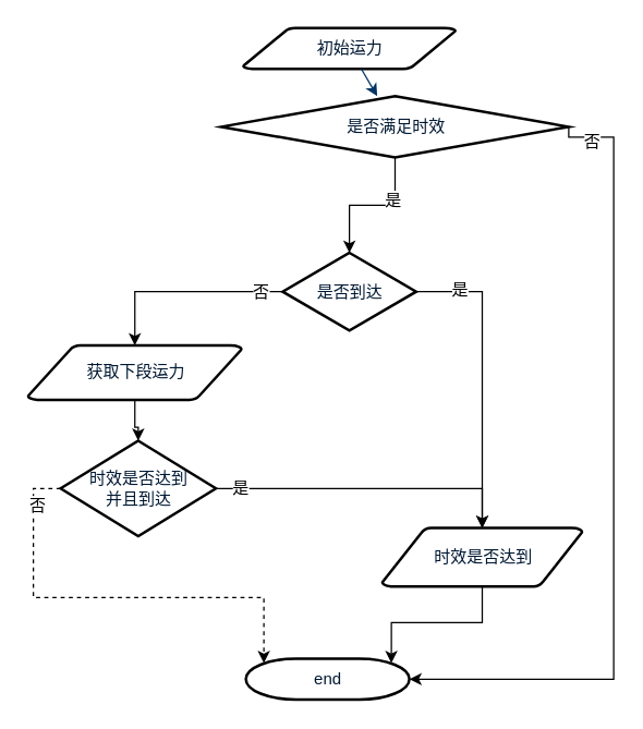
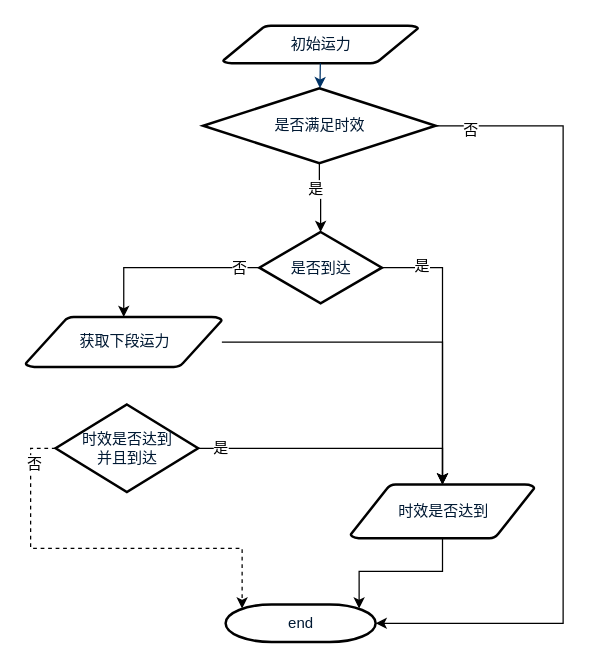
  <mxCell id="0" />
  <mxCell id="1" parent="0" />
  <mxCell id="2" value="初始运力" style="shape=mxgraph.flowchart.data;fillColor=#FFFFFF;strokeColor=#000000;strokeWidth=2;gradientColor=none;gradientDirection=north;fontColor=#001933;fontStyle=0;html=1;" parent="1" vertex="1"><mxGeometry x="178" y="20" width="156" height="30" as="geometry" /></mxCell>
  <mxCell id="3" style="edgeStyle=orthogonalEdgeStyle;rounded=0;orthogonalLoop=1;jettySize=auto;html=1;" parent="1" source="7" target="14" edge="1"><mxGeometry relative="1" as="geometry" /></mxCell>
  <mxCell id="4" value="是" style="text;html=1;resizable=0;points=[];align=center;verticalAlign=middle;labelBackgroundColor=#ffffff;" parent="3" vertex="1" connectable="0"><mxGeometry x="-0.28" y="-4" relative="1" as="geometry"><mxPoint as="offset" /></mxGeometry></mxCell>
  <mxCell id="5" style="edgeStyle=orthogonalEdgeStyle;rounded=0;orthogonalLoop=1;jettySize=auto;html=1;exitX=1;exitY=0.5;exitDx=0;exitDy=0;exitPerimeter=0;entryX=1;entryY=0.5;entryDx=0;entryDy=0;entryPerimeter=0;" parent="1" source="7" target="9" edge="1"><mxGeometry relative="1" as="geometry"><Array as="points"><mxPoint x="450" y="100" /><mxPoint x="450" y="498" /></Array></mxGeometry></mxCell>
  <mxCell id="6" value="否" style="text;html=1;resizable=0;points=[];align=center;verticalAlign=middle;labelBackgroundColor=#ffffff;" parent="5" vertex="1" connectable="0"><mxGeometry x="-0.917" y="-3" relative="1" as="geometry"><mxPoint as="offset" /></mxGeometry></mxCell>
- <mxCell id="7" value="是否满足时效" style="shape=mxgraph.flowchart.decision;fillColor=#FFFFFF;strokeColor=#000000;strokeWidth=2;gradientColor=none;gradientDirection=north;fontColor=#001933;fontStyle=0;html=1;" parent="1" vertex="1"><mxGeometry x="162" y="70" width="255" height="45" as="geometry" /></mxCell>
+ <mxCell id="7" value="是否满足时效" style="shape=mxgraph.flowchart.decision;fillColor=#FFFFFF;strokeColor=#000000;strokeWidth=2;gradientColor=none;gradientDirection=north;fontColor=#001933;fontStyle=0;html=1;" parent="1" vertex="1"><mxGeometry x="162" y="70" width="186" height="60" as="geometry" /></mxCell>
  <mxCell id="8" style="fontColor=#001933;fontStyle=1;strokeColor=#003366;strokeWidth=1;html=1;" parent="1" source="2" target="7" edge="1"><mxGeometry relative="1" as="geometry"><mxPoint x="256" y="135" as="targetPoint" /></mxGeometry></mxCell>
  <mxCell id="9" value="end" style="shape=mxgraph.flowchart.terminator;fillColor=#FFFFFF;strokeColor=#000000;strokeWidth=2;gradientColor=none;gradientDirection=north;fontColor=#001933;fontStyle=0;html=1;" parent="1" vertex="1"><mxGeometry x="180" y="483" width="120" height="30" as="geometry" /></mxCell>
  <mxCell id="10" style="edgeStyle=orthogonalEdgeStyle;rounded=0;orthogonalLoop=1;jettySize=auto;html=1;entryX=0.5;entryY=0;entryDx=0;entryDy=0;entryPerimeter=0;" parent="1" source="14" target="17" edge="1"><mxGeometry relative="1" as="geometry" /></mxCell>
  <mxCell id="11" value="否" style="text;html=1;resizable=0;points=[];align=center;verticalAlign=middle;labelBackgroundColor=#ffffff;" parent="10" vertex="1" connectable="0"><mxGeometry x="-0.772" relative="1" as="geometry"><mxPoint as="offset" /></mxGeometry></mxCell>
  <mxCell id="12" style="edgeStyle=orthogonalEdgeStyle;rounded=0;orthogonalLoop=1;jettySize=auto;html=1;exitX=1;exitY=0.5;exitDx=0;exitDy=0;exitPerimeter=0;entryX=0.5;entryY=0;entryDx=0;entryDy=0;entryPerimeter=0;" parent="1" source="14" target="19" edge="1"><mxGeometry relative="1" as="geometry" /></mxCell>
  <mxCell id="13" value="是" style="text;html=1;resizable=0;points=[];align=center;verticalAlign=middle;labelBackgroundColor=#ffffff;" parent="12" vertex="1" connectable="0"><mxGeometry x="-0.719" y="1" relative="1" as="geometry"><mxPoint as="offset" /></mxGeometry></mxCell>
  <mxCell id="14" value="是否到达" style="shape=mxgraph.flowchart.decision;fillColor=#FFFFFF;strokeColor=#000000;strokeWidth=2;gradientColor=none;gradientDirection=north;fontColor=#001933;fontStyle=0;html=1;" parent="1" vertex="1"><mxGeometry x="207" y="185" width="98" height="57" as="geometry" /></mxCell>
  <mxCell id="15" style="edgeStyle=orthogonalEdgeStyle;rounded=0;orthogonalLoop=1;jettySize=auto;html=1;entryX=0.5;entryY=0;entryDx=0;entryDy=0;entryPerimeter=0;exitX=1;exitY=0.5;exitDx=0;exitDy=0;exitPerimeter=0;" parent="1" source="22" target="19" edge="1"><mxGeometry relative="1" as="geometry"><mxPoint x="354" y="380" as="targetPoint" /></mxGeometry></mxCell>
  <mxCell id="16" value="是" style="text;html=1;resizable=0;points=[];align=center;verticalAlign=middle;labelBackgroundColor=#ffffff;" parent="15" vertex="1" connectable="0"><mxGeometry x="-0.85" y="1" relative="1" as="geometry"><mxPoint as="offset" /></mxGeometry></mxCell>
  <mxCell id="17" value="获取下段运力" style="shape=mxgraph.flowchart.data;fillColor=#FFFFFF;strokeColor=#000000;strokeWidth=2;gradientColor=none;gradientDirection=north;fontColor=#001933;fontStyle=0;html=1;" parent="1" vertex="1"><mxGeometry x="20" y="253" width="157" height="40" as="geometry" /></mxCell>
  <mxCell id="18" style="edgeStyle=orthogonalEdgeStyle;rounded=0;orthogonalLoop=1;jettySize=auto;html=1;entryX=0.89;entryY=0.11;entryDx=0;entryDy=0;entryPerimeter=0;exitX=0.5;exitY=1;exitDx=0;exitDy=0;exitPerimeter=0;" parent="1" source="19" target="9" edge="1"><mxGeometry relative="1" as="geometry"><mxPoint x="354" y="423" as="sourcePoint" /><mxPoint x="195" y="663" as="targetPoint" /></mxGeometry></mxCell>
  <mxCell id="19" value="时效是否达到" style="shape=mxgraph.flowchart.data;fillColor=#FFFFFF;strokeColor=#000000;strokeWidth=2;gradientColor=none;gradientDirection=north;fontColor=#001933;fontStyle=0;html=1;" parent="1" vertex="1"><mxGeometry x="280" y="387" width="147" height="43" as="geometry" /></mxCell>
  <mxCell id="20" style="edgeStyle=orthogonalEdgeStyle;rounded=0;orthogonalLoop=1;jettySize=auto;html=1;exitX=0;exitY=0.5;exitDx=0;exitDy=0;exitPerimeter=0;entryX=0.11;entryY=0.11;entryDx=0;entryDy=0;entryPerimeter=0;dashed=1;" parent="1" source="22" target="9" edge="1"><mxGeometry relative="1" as="geometry"><mxPoint x="136" y="697" as="targetPoint" /></mxGeometry></mxCell>
  <mxCell id="21" value="否" style="text;html=1;resizable=0;points=[];align=center;verticalAlign=middle;labelBackgroundColor=#ffffff;" parent="20" vertex="1" connectable="0"><mxGeometry x="-0.801" y="2" relative="1" as="geometry"><mxPoint as="offset" /></mxGeometry></mxCell>
  <mxCell id="22" value="时效是否达到&lt;br&gt;并且到达&lt;br&gt;" style="shape=mxgraph.flowchart.decision;fillColor=#FFFFFF;strokeColor=#000000;strokeWidth=2;gradientColor=none;gradientDirection=north;fontColor=#001933;fontStyle=0;html=1;" parent="1" vertex="1"><mxGeometry x="44" y="323" width="114" height="70" as="geometry" /></mxCell>
- <mxCell id="23" style="edgeStyle=orthogonalEdgeStyle;rounded=0;orthogonalLoop=1;jettySize=auto;html=1;entryX=0.5;entryY=0;entryDx=0;entryDy=0;entryPerimeter=0;" parent="1" source="17" target="22" edge="1"><mxGeometry relative="1" as="geometry"><mxPoint x="97" y="333" as="sourcePoint" /><mxPoint x="89" y="582" as="targetPoint" /></mxGeometry></mxCell>
+ <mxCell id="23" style="edgeStyle=orthogonalEdgeStyle;rounded=0;orthogonalLoop=1;jettySize=auto;html=1;" parent="1" source="17" target="19" edge="1"><mxGeometry relative="1" as="geometry"><mxPoint x="97" y="333" as="sourcePoint" /><mxPoint x="89" y="582" as="targetPoint" /></mxGeometry></mxCell>
